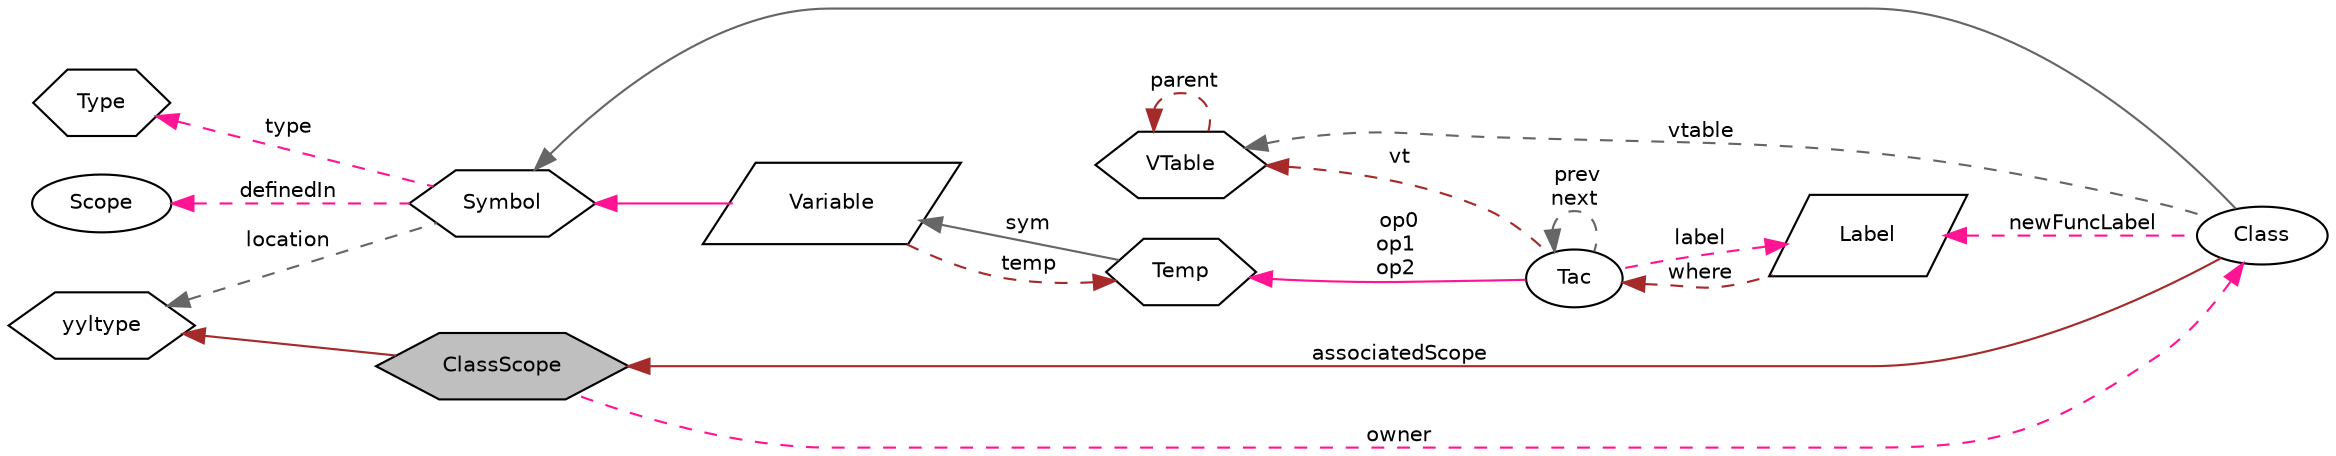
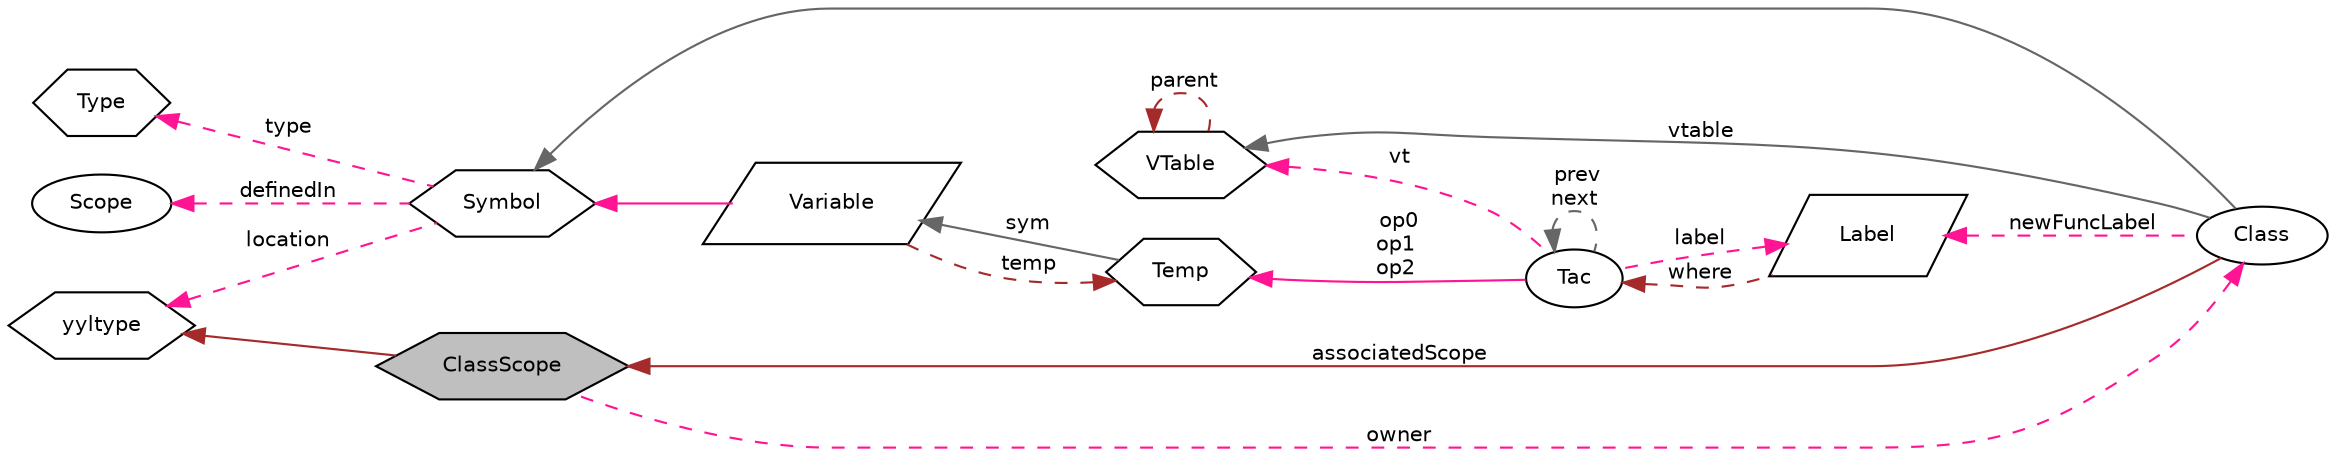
  digraph {
    rankdir=LR
    node [color=black fillcolor=white fontname=Helvetica fontsize=10 shape=hexagon style=filled]
    edge [color=deeppink dir=back fontname=Helvetica fontsize=10 labelfontname=Helvetica labelfontsize=10 style=dashed]
    n1 [fillcolor=grey75 fontcolor=black height=0.2 label=ClassScope width=0.4]
    n2 [height=0.2 label=Class shape=ellipse width=0.4]
    n3 [height=0.2 label=Scope shape=ellipse width=0.4]
    n4 [height=0.2 label=Symbol width=0.4]
    n5 [height=0.2 label=Variable shape=parallelogram width=0.4]
    n6 [height=0.2 label=Temp width=0.4]
    n7 [height=0.2 label=yyltype width=0.4]
    n8 [height=0.2 label=Type width=0.4]
    n9 [height=0.2 label=VTable width=0.4]
    n10 [height=0.2 label=Tac shape=ellipse width=0.4]
    n11 [height=0.2 label=Label shape=parallelogram width=0.4]
    n1 -> n2 [color=brown label=" associatedScope" style=solid]
    n2 -> n1 [label=" owner"]
    n3 -> n4 [label=" definedIn"]
    n4 -> n2 [color=gray40 style=solid]
    n4 -> n5 [style=solid]
    n5 -> n6 [color=gray40 label=" sym" style=solid]
    n6 -> n5 [color=brown label=" temp"]
    n6 -> n10 [label=" op0\nop1\nop2" style=solid]
    n7 -> n1 [color=brown style=solid]
-   n7 -> n4 [color=gray40 label=" location"]
+   n7 -> n4 [label=" location"]
    n8 -> n4 [label=" type"]
-   n9 -> n2 [color=gray40 label=" vtable"]
+   n9 -> n2 [color=gray40 label=" vtable" style=solid]
    n9 -> n9 [color=brown label=" parent"]
-   n9 -> n10 [color=brown label=" vt"]
+   n9 -> n10 [label=" vt"]
    n10 -> n10 [color=gray40 label=" prev\nnext"]
    n10 -> n11 [color=brown label=" where"]
    n11 -> n2 [label=" newFuncLabel"]
    n11 -> n10 [label=" label"]
  }
